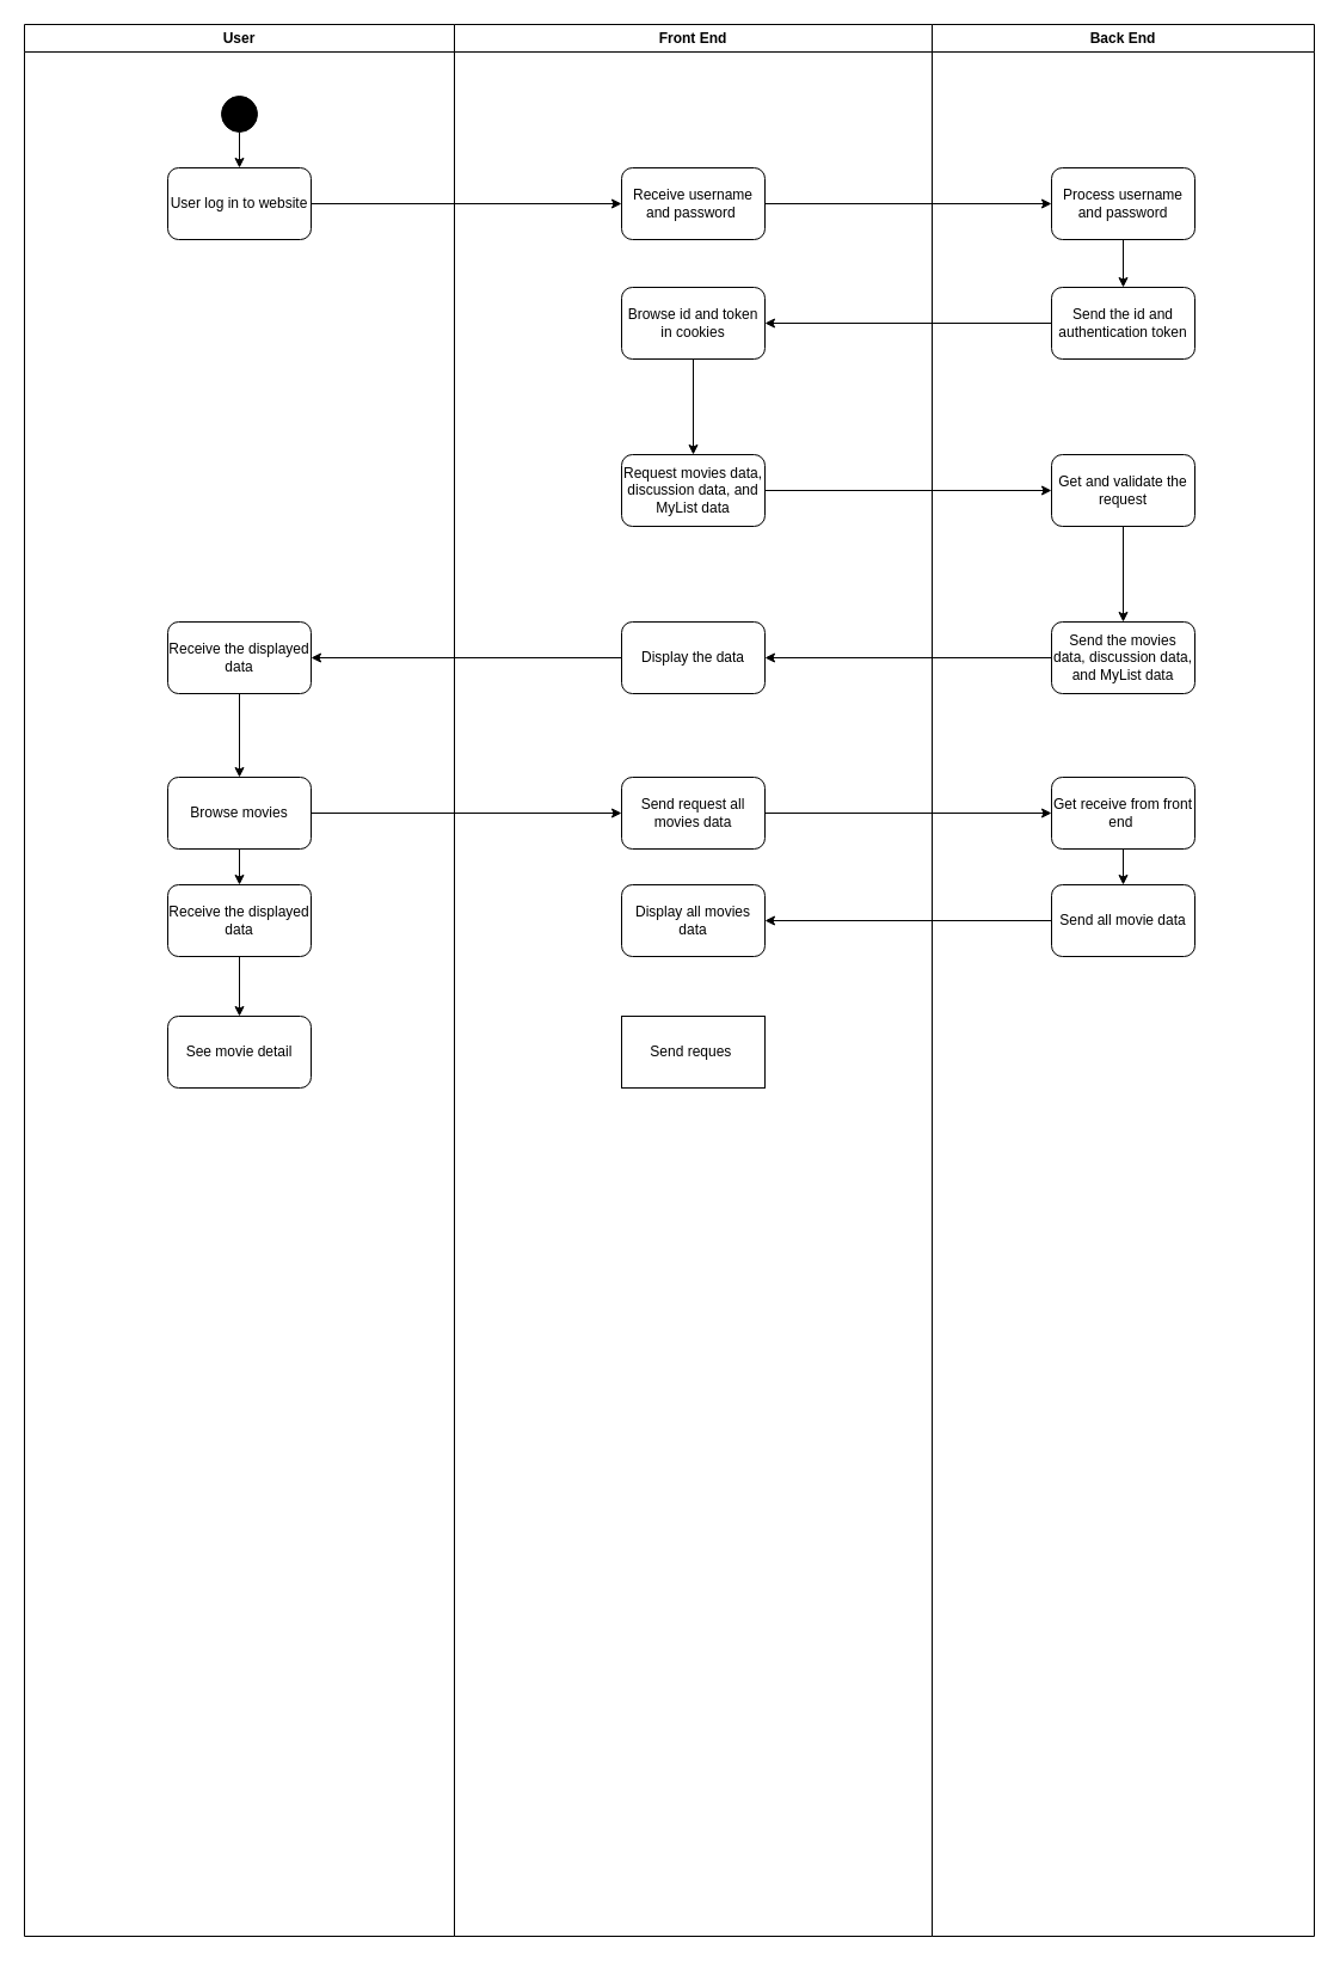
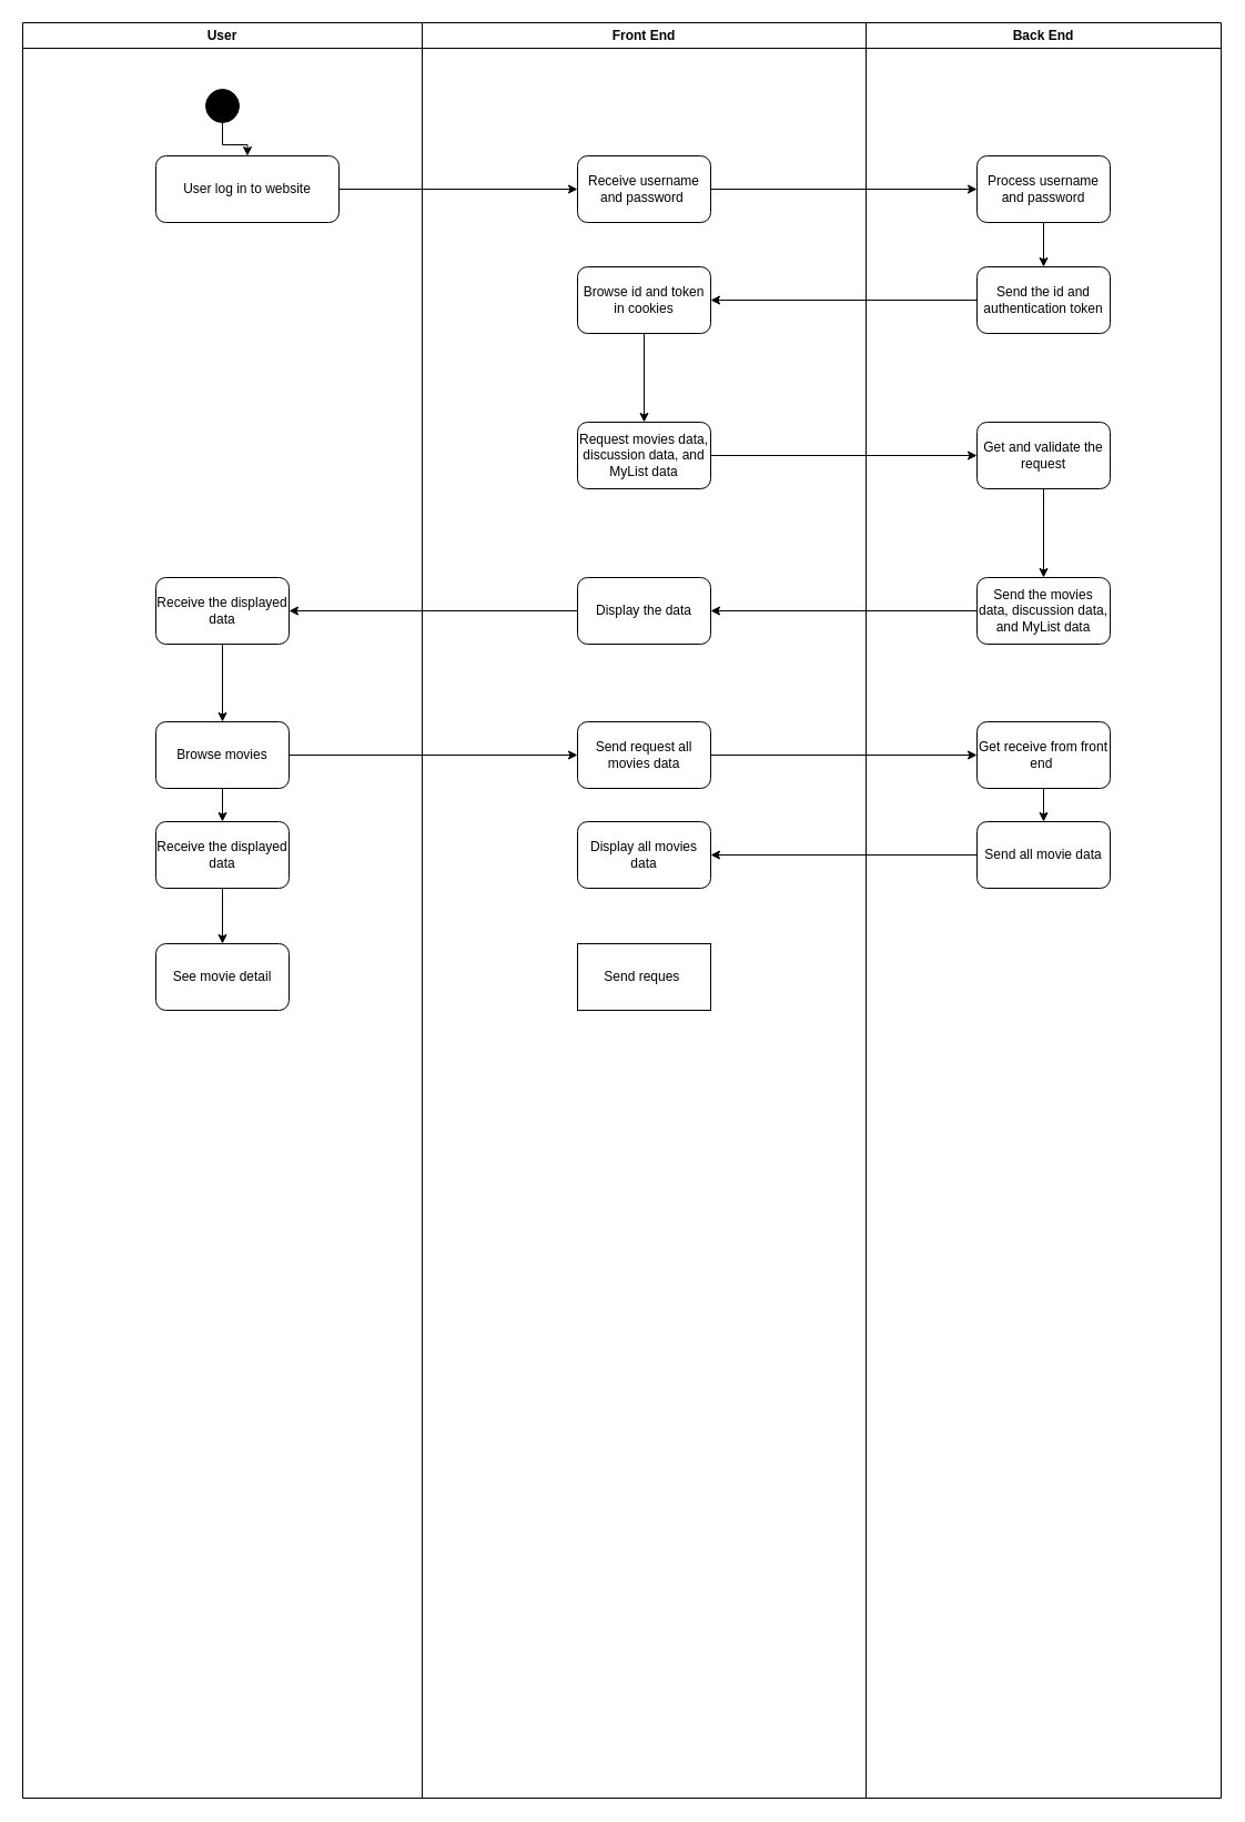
  <mxCell id="0" />
  <mxCell id="1" parent="0" />
  <mxCell id="2" value="User" style="swimlane;whiteSpace=wrap;html=1;" vertex="1" parent="1"><mxGeometry x="20" y="20" width="360" height="1600" as="geometry" /></mxCell>
  <mxCell id="3" value="" style="edgeStyle=orthogonalEdgeStyle;rounded=0;orthogonalLoop=1;jettySize=auto;html=1;" edge="1" parent="2" source="4" target="5"><mxGeometry relative="1" as="geometry" /></mxCell>
  <mxCell id="4" value="" style="ellipse;whiteSpace=wrap;html=1;aspect=fixed;fillColor=#000000;" vertex="1" parent="2"><mxGeometry x="165" y="60" width="30" height="30" as="geometry" /></mxCell>
- <mxCell id="5" value="User log in to website" style="rounded=1;whiteSpace=wrap;html=1;" vertex="1" parent="2"><mxGeometry x="120" y="120" width="120" height="60" as="geometry" /></mxCell>
+ <mxCell id="5" value="User log in to website" style="rounded=1;whiteSpace=wrap;html=1;" vertex="1" parent="2"><mxGeometry x="120" y="120" width="165" height="60" as="geometry" /></mxCell>
  <mxCell id="6" value="" style="edgeStyle=orthogonalEdgeStyle;rounded=0;orthogonalLoop=1;jettySize=auto;html=1;" edge="1" parent="2" source="7" target="9"><mxGeometry relative="1" as="geometry" /></mxCell>
  <mxCell id="7" value="Receive the displayed data" style="rounded=1;whiteSpace=wrap;html=1;" vertex="1" parent="2"><mxGeometry x="120" y="500" width="120" height="60" as="geometry" /></mxCell>
  <mxCell id="8" value="" style="edgeStyle=orthogonalEdgeStyle;rounded=0;orthogonalLoop=1;jettySize=auto;html=1;" edge="1" parent="2" source="9" target="11"><mxGeometry relative="1" as="geometry" /></mxCell>
  <mxCell id="9" value="Browse movies" style="rounded=1;whiteSpace=wrap;html=1;" vertex="1" parent="2"><mxGeometry x="120" y="630" width="120" height="60" as="geometry" /></mxCell>
  <mxCell id="10" value="" style="edgeStyle=orthogonalEdgeStyle;rounded=0;orthogonalLoop=1;jettySize=auto;html=1;" edge="1" parent="2" source="11" target="12"><mxGeometry relative="1" as="geometry" /></mxCell>
  <mxCell id="11" value="Receive the displayed data" style="rounded=1;whiteSpace=wrap;html=1;" vertex="1" parent="2"><mxGeometry x="120" y="720" width="120" height="60" as="geometry" /></mxCell>
  <mxCell id="12" value="See movie detail" style="rounded=1;whiteSpace=wrap;html=1;" vertex="1" parent="2"><mxGeometry x="120" y="830" width="120" height="60" as="geometry" /></mxCell>
  <mxCell id="13" value="Front End" style="swimlane;whiteSpace=wrap;html=1;" vertex="1" parent="1"><mxGeometry x="380" y="20" width="400" height="1600" as="geometry" /></mxCell>
  <mxCell id="14" value="Receive username and password&amp;nbsp;" style="rounded=1;whiteSpace=wrap;html=1;" vertex="1" parent="13"><mxGeometry x="140" y="120" width="120" height="60" as="geometry" /></mxCell>
  <mxCell id="15" value="" style="edgeStyle=orthogonalEdgeStyle;rounded=0;orthogonalLoop=1;jettySize=auto;html=1;" edge="1" parent="13" source="16" target="17"><mxGeometry relative="1" as="geometry" /></mxCell>
  <mxCell id="16" value="Browse id and token in cookies" style="whiteSpace=wrap;html=1;rounded=1;" vertex="1" parent="13"><mxGeometry x="140" y="220" width="120" height="60" as="geometry" /></mxCell>
  <mxCell id="17" value="Request movies data, discussion data, and MyList data" style="whiteSpace=wrap;html=1;rounded=1;" vertex="1" parent="13"><mxGeometry x="140" y="360" width="120" height="60" as="geometry" /></mxCell>
  <mxCell id="18" value="Display the data" style="rounded=1;whiteSpace=wrap;html=1;" vertex="1" parent="13"><mxGeometry x="140" y="500" width="120" height="60" as="geometry" /></mxCell>
  <mxCell id="19" value="Send request all movies data" style="rounded=1;whiteSpace=wrap;html=1;" vertex="1" parent="13"><mxGeometry x="140" y="630" width="120" height="60" as="geometry" /></mxCell>
  <mxCell id="20" value="Display all movies data" style="rounded=1;whiteSpace=wrap;html=1;" vertex="1" parent="13"><mxGeometry x="140" y="720" width="120" height="60" as="geometry" /></mxCell>
  <mxCell id="21" value="Send reques&amp;nbsp;" style="whiteSpace=wrap;html=1;rounded=0;" vertex="1" parent="13"><mxGeometry x="140" y="830" width="120" height="60" as="geometry" /></mxCell>
  <mxCell id="22" value="Back End" style="swimlane;whiteSpace=wrap;html=1;" vertex="1" parent="1"><mxGeometry x="780" y="20" width="320" height="1600" as="geometry" /></mxCell>
  <mxCell id="23" value="" style="edgeStyle=orthogonalEdgeStyle;rounded=0;orthogonalLoop=1;jettySize=auto;html=1;" edge="1" parent="22" source="24" target="25"><mxGeometry relative="1" as="geometry" /></mxCell>
  <mxCell id="24" value="Process username and password" style="rounded=1;whiteSpace=wrap;html=1;" vertex="1" parent="22"><mxGeometry x="100" y="120" width="120" height="60" as="geometry" /></mxCell>
  <mxCell id="25" value="Send the id and authentication token" style="rounded=1;whiteSpace=wrap;html=1;" vertex="1" parent="22"><mxGeometry x="100" y="220" width="120" height="60" as="geometry" /></mxCell>
  <mxCell id="26" value="" style="edgeStyle=orthogonalEdgeStyle;rounded=0;orthogonalLoop=1;jettySize=auto;html=1;" edge="1" parent="22" source="27" target="28"><mxGeometry relative="1" as="geometry" /></mxCell>
  <mxCell id="27" value="Get and validate the request" style="rounded=1;whiteSpace=wrap;html=1;" vertex="1" parent="22"><mxGeometry x="100" y="360" width="120" height="60" as="geometry" /></mxCell>
  <mxCell id="28" value="Send the movies data, discussion data, and MyList data" style="rounded=1;whiteSpace=wrap;html=1;" vertex="1" parent="22"><mxGeometry x="100" y="500" width="120" height="60" as="geometry" /></mxCell>
  <mxCell id="29" value="" style="edgeStyle=orthogonalEdgeStyle;rounded=0;orthogonalLoop=1;jettySize=auto;html=1;" edge="1" parent="22" source="30" target="31"><mxGeometry relative="1" as="geometry" /></mxCell>
  <mxCell id="30" value="Get receive from front end&amp;nbsp;" style="rounded=1;whiteSpace=wrap;html=1;" vertex="1" parent="22"><mxGeometry x="100" y="630" width="120" height="60" as="geometry" /></mxCell>
  <mxCell id="31" value="Send all movie data" style="rounded=1;whiteSpace=wrap;html=1;" vertex="1" parent="22"><mxGeometry x="100" y="720" width="120" height="60" as="geometry" /></mxCell>
  <mxCell id="32" value="" style="endArrow=classic;html=1;rounded=0;entryX=0;entryY=0.5;entryDx=0;entryDy=0;exitX=1;exitY=0.5;exitDx=0;exitDy=0;" edge="1" parent="1" source="5" target="14"><mxGeometry width="50" height="50" relative="1" as="geometry"><mxPoint x="500" y="240" as="sourcePoint" /><mxPoint x="550" y="190" as="targetPoint" /></mxGeometry></mxCell>
  <mxCell id="33" value="" style="endArrow=classic;html=1;rounded=0;entryX=0;entryY=0.5;entryDx=0;entryDy=0;exitX=1;exitY=0.5;exitDx=0;exitDy=0;" edge="1" parent="1" source="14" target="24"><mxGeometry width="50" height="50" relative="1" as="geometry"><mxPoint x="780" y="230" as="sourcePoint" /><mxPoint x="830" y="180" as="targetPoint" /></mxGeometry></mxCell>
  <mxCell id="34" value="" style="edgeStyle=orthogonalEdgeStyle;rounded=0;orthogonalLoop=1;jettySize=auto;html=1;" edge="1" parent="1" source="25" target="16"><mxGeometry relative="1" as="geometry" /></mxCell>
  <mxCell id="35" value="" style="endArrow=classic;html=1;rounded=0;entryX=0;entryY=0.5;entryDx=0;entryDy=0;exitX=1;exitY=0.5;exitDx=0;exitDy=0;" edge="1" parent="1" source="17" target="27"><mxGeometry width="50" height="50" relative="1" as="geometry"><mxPoint x="720" y="400" as="sourcePoint" /><mxPoint x="770" y="350" as="targetPoint" /></mxGeometry></mxCell>
  <mxCell id="36" value="" style="endArrow=classic;html=1;rounded=0;entryX=1;entryY=0.5;entryDx=0;entryDy=0;" edge="1" parent="1" source="28" target="18"><mxGeometry width="50" height="50" relative="1" as="geometry"><mxPoint x="610" y="540" as="sourcePoint" /><mxPoint x="660" y="490" as="targetPoint" /></mxGeometry></mxCell>
  <mxCell id="37" value="" style="endArrow=classic;html=1;rounded=0;entryX=1;entryY=0.5;entryDx=0;entryDy=0;exitX=0;exitY=0.5;exitDx=0;exitDy=0;" edge="1" parent="1" source="18" target="7"><mxGeometry width="50" height="50" relative="1" as="geometry"><mxPoint x="430" y="550" as="sourcePoint" /><mxPoint x="480" y="500" as="targetPoint" /></mxGeometry></mxCell>
  <mxCell id="38" style="edgeStyle=orthogonalEdgeStyle;rounded=0;orthogonalLoop=1;jettySize=auto;html=1;entryX=0;entryY=0.5;entryDx=0;entryDy=0;" edge="1" parent="1" source="9" target="19"><mxGeometry relative="1" as="geometry" /></mxCell>
  <mxCell id="39" style="edgeStyle=orthogonalEdgeStyle;rounded=0;orthogonalLoop=1;jettySize=auto;html=1;entryX=0;entryY=0.5;entryDx=0;entryDy=0;" edge="1" parent="1" source="19" target="30"><mxGeometry relative="1" as="geometry" /></mxCell>
  <mxCell id="40" style="edgeStyle=orthogonalEdgeStyle;rounded=0;orthogonalLoop=1;jettySize=auto;html=1;exitX=0;exitY=0.5;exitDx=0;exitDy=0;entryX=1;entryY=0.5;entryDx=0;entryDy=0;" edge="1" parent="1" source="31" target="20"><mxGeometry relative="1" as="geometry" /></mxCell>
